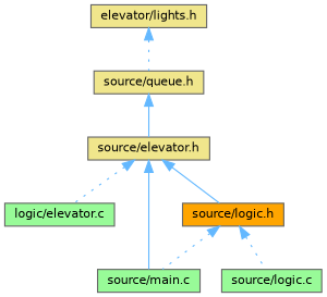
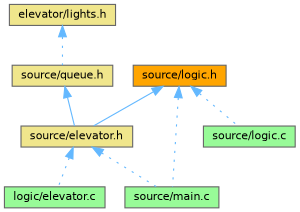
  digraph {
    node [color=grey40 fillcolor=khaki fontname=Helvetica fontsize=10 shape=box style=filled]
    edge [color=steelblue1 dir=back fontname=Helvetica fontsize=10 labelfontname=Helvetica labelfontsize=10 style=dotted]
    n1 [color=gray40 fontcolor=black height=0.2 label="elevator/lights.h" width=0.4]
    n2 [height=0.2 label="source/queue.h" width=0.4]
    n3 [height=0.2 label="source/elevator.h" width=0.4]
    n4 [fillcolor=palegreen height=0.2 label="logic/elevator.c" width=0.4]
    n5 [fillcolor=orange height=0.2 label="source/logic.h" width=0.4]
    n6 [fillcolor=palegreen height=0.2 label="source/main.c" width=0.4]
    n7 [fillcolor=palegreen height=0.2 label="source/logic.c" width=0.4]
    n1 -> n2
    n2 -> n3 [style=solid]
    n3 -> n4
-   n3 -> n5 [style=solid]
-   n3 -> n6 [style=solid]
+   n5 -> n3 [style=solid]
+   n3 -> n6
    n5 -> n6
    n5 -> n7
  }
